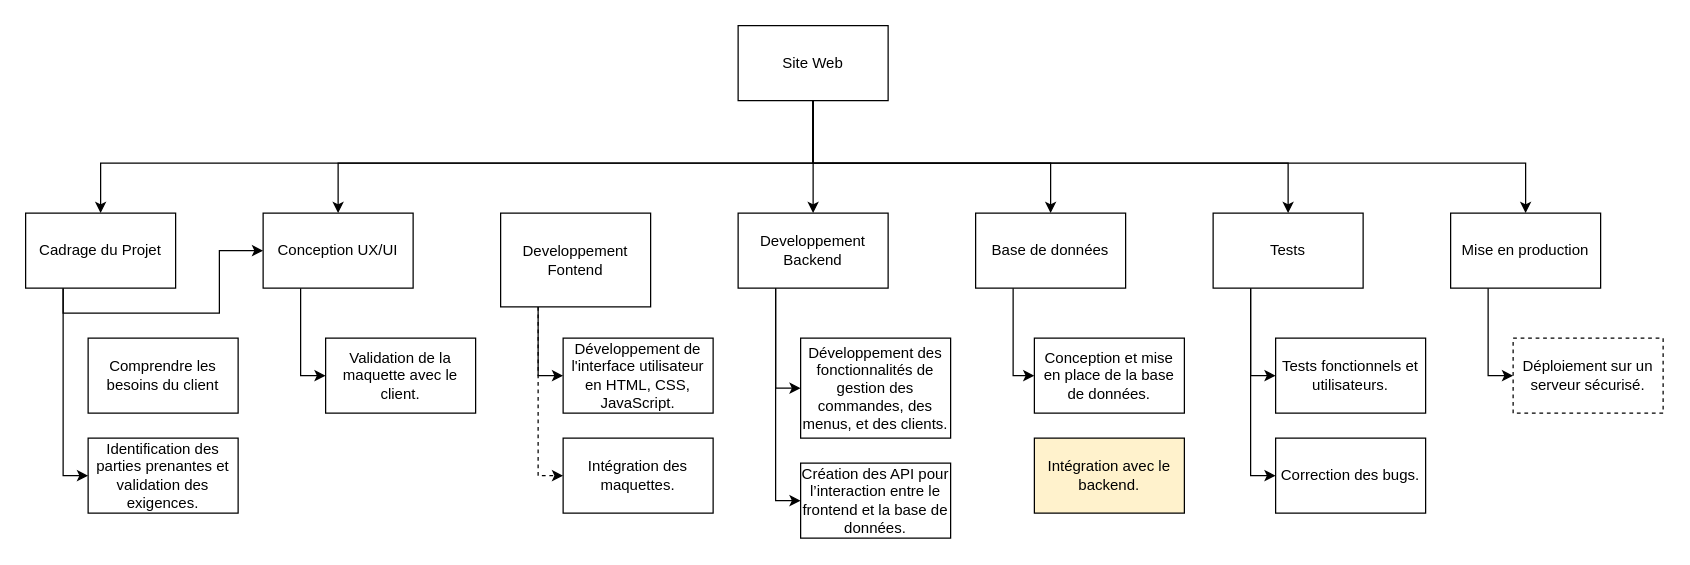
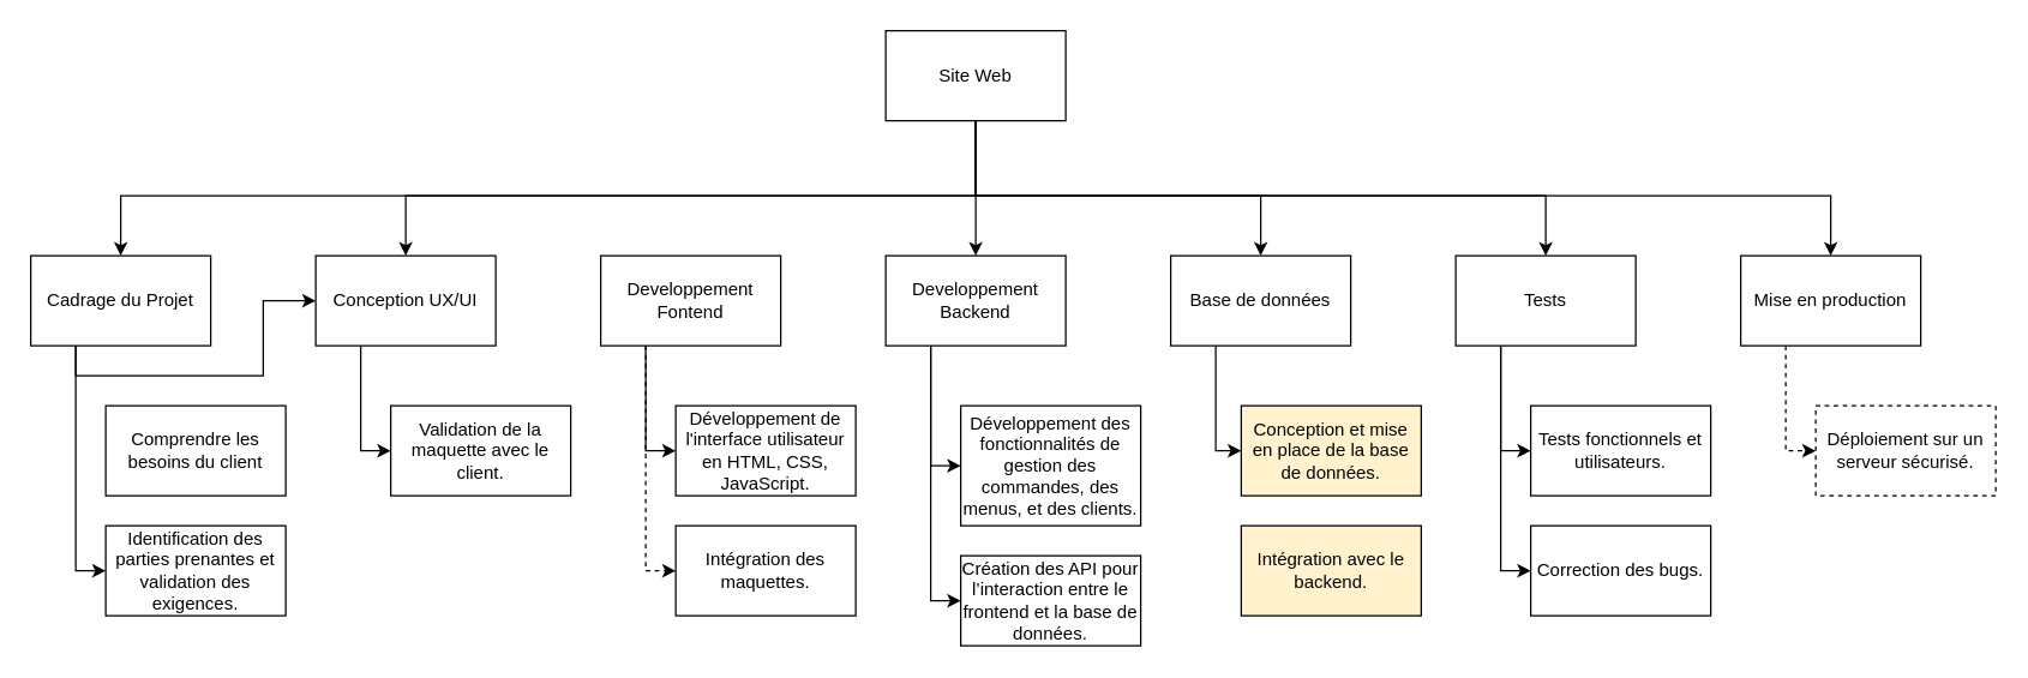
  <mxCell id="0" />
  <mxCell id="1" parent="0" />
  <mxCell id="2" style="edgeStyle=orthogonalEdgeStyle;rounded=0;orthogonalLoop=1;jettySize=auto;html=1;entryX=0.5;entryY=0;entryDx=0;entryDy=0;" edge="1" parent="1" source="8" target="11"><mxGeometry relative="1" as="geometry"><mxPoint x="540" y="130" as="targetPoint" /><Array as="points"><mxPoint x="650" y="130" /><mxPoint x="80" y="130" /></Array></mxGeometry></mxCell>
  <mxCell id="3" style="edgeStyle=orthogonalEdgeStyle;rounded=0;orthogonalLoop=1;jettySize=auto;html=1;exitX=0.5;exitY=1;exitDx=0;exitDy=0;entryX=0.5;entryY=0;entryDx=0;entryDy=0;" edge="1" parent="1" source="8" target="13"><mxGeometry relative="1" as="geometry"><Array as="points"><mxPoint x="650" y="130" /><mxPoint x="270" y="130" /></Array></mxGeometry></mxCell>
  <mxCell id="4" style="edgeStyle=orthogonalEdgeStyle;rounded=0;orthogonalLoop=1;jettySize=auto;html=1;exitX=0.5;exitY=1;exitDx=0;exitDy=0;entryX=0.5;entryY=0;entryDx=0;entryDy=0;" edge="1" parent="1" source="8" target="19"><mxGeometry relative="1" as="geometry" /></mxCell>
  <mxCell id="5" style="edgeStyle=orthogonalEdgeStyle;rounded=0;orthogonalLoop=1;jettySize=auto;html=1;exitX=0.5;exitY=1;exitDx=0;exitDy=0;entryX=0.5;entryY=0;entryDx=0;entryDy=0;" edge="1" parent="1" source="8" target="21"><mxGeometry relative="1" as="geometry"><Array as="points"><mxPoint x="650" y="130" /><mxPoint x="840" y="130" /></Array></mxGeometry></mxCell>
  <mxCell id="6" style="edgeStyle=orthogonalEdgeStyle;rounded=0;orthogonalLoop=1;jettySize=auto;html=1;exitX=0.5;exitY=1;exitDx=0;exitDy=0;entryX=0.5;entryY=0;entryDx=0;entryDy=0;" edge="1" parent="1" source="8" target="24"><mxGeometry relative="1" as="geometry"><Array as="points"><mxPoint x="650" y="130" /><mxPoint x="1030" y="130" /></Array></mxGeometry></mxCell>
  <mxCell id="7" style="edgeStyle=orthogonalEdgeStyle;rounded=0;orthogonalLoop=1;jettySize=auto;html=1;exitX=0.5;exitY=1;exitDx=0;exitDy=0;entryX=0.5;entryY=0;entryDx=0;entryDy=0;" edge="1" parent="1" source="8" target="26"><mxGeometry relative="1" as="geometry"><Array as="points"><mxPoint x="650" y="130" /><mxPoint x="1220" y="130" /></Array></mxGeometry></mxCell>
  <mxCell id="8" value="Site Web" style="rounded=0;whiteSpace=wrap;html=1;" vertex="1" parent="1"><mxGeometry x="590" y="20" width="120" height="60" as="geometry" /></mxCell>
  <mxCell id="9" style="edgeStyle=orthogonalEdgeStyle;rounded=0;orthogonalLoop=1;jettySize=auto;html=1;exitX=0.25;exitY=1;exitDx=0;exitDy=0;" edge="1" parent="1" source="11" target="13"><mxGeometry relative="1" as="geometry" /></mxCell>
  <mxCell id="10" style="edgeStyle=orthogonalEdgeStyle;rounded=0;orthogonalLoop=1;jettySize=auto;html=1;exitX=0.25;exitY=1;exitDx=0;exitDy=0;entryX=0;entryY=0.5;entryDx=0;entryDy=0;" edge="1" parent="1" source="11" target="28"><mxGeometry relative="1" as="geometry" /></mxCell>
  <mxCell id="11" value="Cadrage du Projet" style="rounded=0;whiteSpace=wrap;html=1;" vertex="1" parent="1"><mxGeometry x="20" y="170" width="120" height="60" as="geometry" /></mxCell>
  <mxCell id="12" style="edgeStyle=orthogonalEdgeStyle;rounded=0;orthogonalLoop=1;jettySize=auto;html=1;exitX=0.25;exitY=1;exitDx=0;exitDy=0;entryX=0;entryY=0.5;entryDx=0;entryDy=0;" edge="1" parent="1" source="13" target="29"><mxGeometry relative="1" as="geometry" /></mxCell>
  <mxCell id="13" value="Conception UX/UI" style="rounded=0;whiteSpace=wrap;html=1;" vertex="1" parent="1"><mxGeometry x="210" y="170" width="120" height="60" as="geometry" /></mxCell>
  <mxCell id="14" style="edgeStyle=orthogonalEdgeStyle;rounded=0;orthogonalLoop=1;jettySize=auto;html=1;exitX=0.25;exitY=1;exitDx=0;exitDy=0;entryX=0;entryY=0.5;entryDx=0;entryDy=0;" edge="1" parent="1" source="16" target="30"><mxGeometry relative="1" as="geometry" /></mxCell>
  <mxCell id="15" style="edgeStyle=orthogonalEdgeStyle;rounded=0;orthogonalLoop=1;jettySize=auto;html=1;exitX=0.25;exitY=1;exitDx=0;exitDy=0;entryX=0;entryY=0.5;entryDx=0;entryDy=0;dashed=1;" edge="1" parent="1" source="16" target="31"><mxGeometry relative="1" as="geometry" /></mxCell>
- <mxCell id="16" value="Developpement Fontend" style="rounded=0;whiteSpace=wrap;html=1;" vertex="1" parent="1"><mxGeometry x="400" y="170" width="120" height="75" as="geometry" /></mxCell>
+ <mxCell id="16" value="Developpement Fontend" style="rounded=0;whiteSpace=wrap;html=1;" vertex="1" parent="1"><mxGeometry x="400" y="170" width="120" height="60" as="geometry" /></mxCell>
  <mxCell id="17" style="edgeStyle=orthogonalEdgeStyle;rounded=0;orthogonalLoop=1;jettySize=auto;html=1;exitX=0.25;exitY=1;exitDx=0;exitDy=0;entryX=0;entryY=0.5;entryDx=0;entryDy=0;" edge="1" parent="1" source="19" target="32"><mxGeometry relative="1" as="geometry" /></mxCell>
  <mxCell id="18" style="edgeStyle=orthogonalEdgeStyle;rounded=0;orthogonalLoop=1;jettySize=auto;html=1;exitX=0.25;exitY=1;exitDx=0;exitDy=0;entryX=0;entryY=0.5;entryDx=0;entryDy=0;" edge="1" parent="1" source="19" target="33"><mxGeometry relative="1" as="geometry" /></mxCell>
  <mxCell id="19" value="Developpement Backend" style="rounded=0;whiteSpace=wrap;html=1;" vertex="1" parent="1"><mxGeometry x="590" y="170" width="120" height="60" as="geometry" /></mxCell>
  <mxCell id="20" style="edgeStyle=orthogonalEdgeStyle;rounded=0;orthogonalLoop=1;jettySize=auto;html=1;exitX=0.25;exitY=1;exitDx=0;exitDy=0;entryX=0;entryY=0.5;entryDx=0;entryDy=0;" edge="1" parent="1" source="21" target="34"><mxGeometry relative="1" as="geometry"><Array as="points"><mxPoint x="810" y="300" /></Array></mxGeometry></mxCell>
  <mxCell id="21" value="Base de données" style="rounded=0;whiteSpace=wrap;html=1;" vertex="1" parent="1"><mxGeometry x="780" y="170" width="120" height="60" as="geometry" /></mxCell>
  <mxCell id="22" style="edgeStyle=orthogonalEdgeStyle;rounded=0;orthogonalLoop=1;jettySize=auto;html=1;exitX=0.25;exitY=1;exitDx=0;exitDy=0;entryX=0;entryY=0.5;entryDx=0;entryDy=0;" edge="1" parent="1" source="24" target="36"><mxGeometry relative="1" as="geometry"><Array as="points"><mxPoint x="1000" y="300" /></Array></mxGeometry></mxCell>
  <mxCell id="23" style="edgeStyle=orthogonalEdgeStyle;rounded=0;orthogonalLoop=1;jettySize=auto;html=1;exitX=0.25;exitY=1;exitDx=0;exitDy=0;entryX=0;entryY=0.5;entryDx=0;entryDy=0;" edge="1" parent="1" source="24" target="37"><mxGeometry relative="1" as="geometry" /></mxCell>
  <mxCell id="24" value="&lt;div&gt;Tests&lt;/div&gt;" style="rounded=0;whiteSpace=wrap;html=1;" vertex="1" parent="1"><mxGeometry x="970" y="170" width="120" height="60" as="geometry" /></mxCell>
- <mxCell id="25" style="edgeStyle=orthogonalEdgeStyle;rounded=0;orthogonalLoop=1;jettySize=auto;html=1;exitX=0.25;exitY=1;exitDx=0;exitDy=0;entryX=0;entryY=0.5;entryDx=0;entryDy=0;" edge="1" parent="1" source="26" target="38"><mxGeometry relative="1" as="geometry" /></mxCell>
+ <mxCell id="25" style="edgeStyle=orthogonalEdgeStyle;rounded=0;orthogonalLoop=1;jettySize=auto;html=1;exitX=0.25;exitY=1;exitDx=0;exitDy=0;entryX=0;entryY=0.5;entryDx=0;entryDy=0;dashed=1;" edge="1" parent="1" source="26" target="38"><mxGeometry relative="1" as="geometry" /></mxCell>
  <mxCell id="26" value="Mise en production" style="rounded=0;whiteSpace=wrap;html=1;" vertex="1" parent="1"><mxGeometry x="1160" y="170" width="120" height="60" as="geometry" /></mxCell>
  <mxCell id="27" value="Comprendre les besoins du client" style="rounded=0;whiteSpace=wrap;html=1;" vertex="1" parent="1"><mxGeometry x="70" y="270" width="120" height="60" as="geometry" /></mxCell>
  <mxCell id="28" value="Identification des parties prenantes et validation des exigences." style="rounded=0;whiteSpace=wrap;html=1;" vertex="1" parent="1"><mxGeometry x="70" y="350" width="120" height="60" as="geometry" /></mxCell>
  <mxCell id="29" value="Validation de la maquette avec le client." style="rounded=0;whiteSpace=wrap;html=1;" vertex="1" parent="1"><mxGeometry x="260" y="270" width="120" height="60" as="geometry" /></mxCell>
  <mxCell id="30" value="Développement de l'interface utilisateur en HTML, CSS, JavaScript." style="rounded=0;whiteSpace=wrap;html=1;" vertex="1" parent="1"><mxGeometry x="450" y="270" width="120" height="60" as="geometry" /></mxCell>
  <mxCell id="31" value="Intégration des maquettes." style="rounded=0;whiteSpace=wrap;html=1;" vertex="1" parent="1"><mxGeometry x="450" y="350" width="120" height="60" as="geometry" /></mxCell>
  <mxCell id="32" value="Développement des fonctionnalités de gestion des commandes, des menus, et des clients." style="rounded=0;whiteSpace=wrap;html=1;" vertex="1" parent="1"><mxGeometry x="640" y="270" width="120" height="80" as="geometry" /></mxCell>
  <mxCell id="33" value="Création des API pour l’interaction entre le frontend et la base de données." style="rounded=0;whiteSpace=wrap;html=1;" vertex="1" parent="1"><mxGeometry x="640" y="370" width="120" height="60" as="geometry" /></mxCell>
- <mxCell id="34" value="Conception et mise en place de la base de données." style="rounded=0;whiteSpace=wrap;html=1;" vertex="1" parent="1"><mxGeometry x="827" y="270" width="120" height="60" as="geometry" /></mxCell>
+ <mxCell id="34" value="Conception et mise en place de la base de données." style="rounded=0;whiteSpace=wrap;html=1;fillColor=#fff2cc;" vertex="1" parent="1"><mxGeometry x="827" y="270" width="120" height="60" as="geometry" /></mxCell>
  <mxCell id="35" value="Intégration avec le backend." style="rounded=0;whiteSpace=wrap;html=1;fillColor=#fff2cc;" vertex="1" parent="1"><mxGeometry x="827" y="350" width="120" height="60" as="geometry" /></mxCell>
  <mxCell id="36" value="Tests fonctionnels et utilisateurs." style="rounded=0;whiteSpace=wrap;html=1;" vertex="1" parent="1"><mxGeometry x="1020" y="270" width="120" height="60" as="geometry" /></mxCell>
  <mxCell id="37" value="Correction des bugs." style="rounded=0;whiteSpace=wrap;html=1;" vertex="1" parent="1"><mxGeometry x="1020" y="350" width="120" height="60" as="geometry" /></mxCell>
  <mxCell id="38" value="Déploiement sur un serveur sécurisé." style="rounded=0;whiteSpace=wrap;html=1;dashed=1;" vertex="1" parent="1"><mxGeometry x="1210" y="270" width="120" height="60" as="geometry" /></mxCell>
